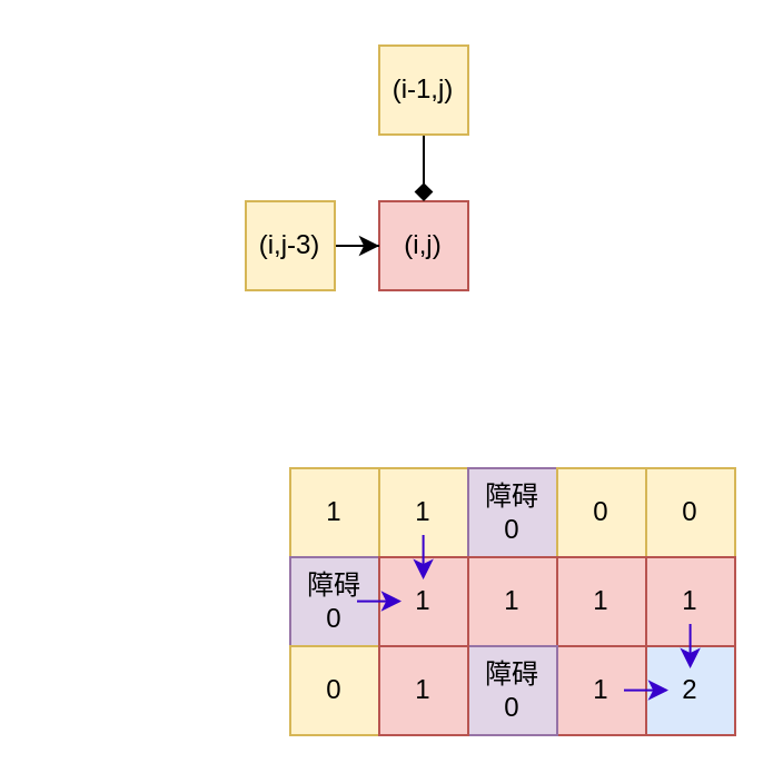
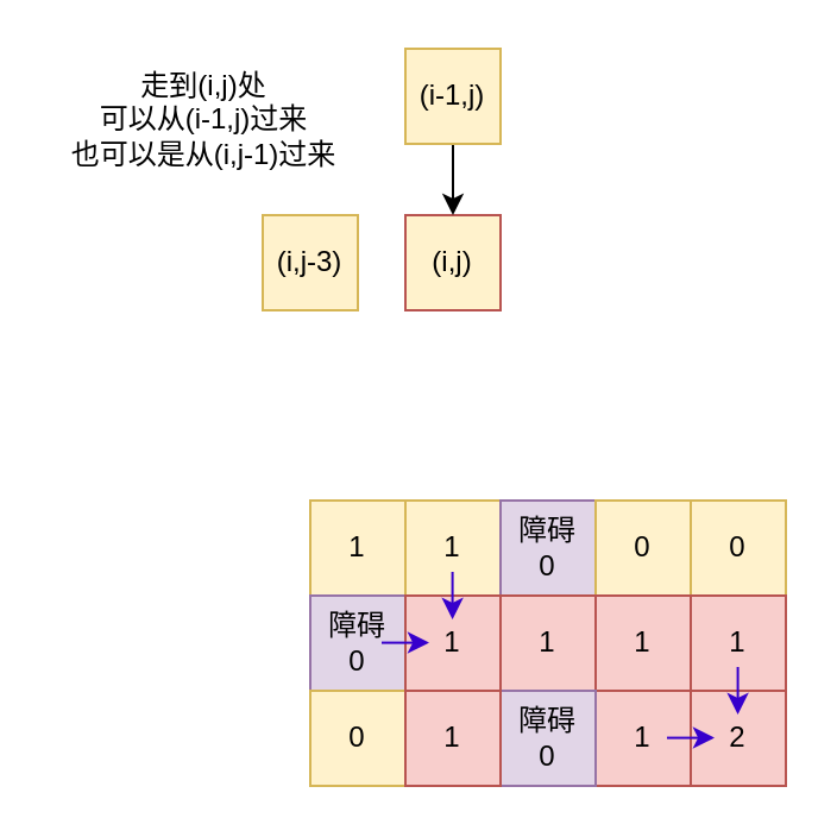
  <mxCell id="0" />
  <mxCell id="1" parent="0" />
- <mxCell id="2" value="(i,j)" style="rounded=0;whiteSpace=wrap;html=1;fillColor=#f8cecc;strokeColor=#b85450;" parent="1" vertex="1"><mxGeometry x="170" y="90" width="40" height="40" as="geometry" /></mxCell>
- <mxCell id="3" style="edgeStyle=orthogonalEdgeStyle;rounded=0;orthogonalLoop=1;jettySize=auto;html=1;entryX=0;entryY=0.5;entryDx=0;entryDy=0;" parent="1" source="4" target="2" edge="1"><mxGeometry relative="1" as="geometry" /></mxCell>
+ <mxCell id="2" value="(i,j)" style="rounded=0;whiteSpace=wrap;html=1;fillColor=#fff2cc;strokeColor=#b85450;" parent="1" vertex="1"><mxGeometry x="170" y="90" width="40" height="40" as="geometry" /></mxCell>
  <mxCell id="4" value="(i,j-3)" style="rounded=0;whiteSpace=wrap;html=1;fillColor=#fff2cc;strokeColor=#d6b656;" parent="1" vertex="1"><mxGeometry x="110" y="90" width="40" height="40" as="geometry" /></mxCell>
- <mxCell id="5" style="edgeStyle=orthogonalEdgeStyle;rounded=0;orthogonalLoop=1;jettySize=auto;html=1;entryX=0.5;entryY=0;entryDx=0;entryDy=0;endArrow=diamond;" parent="1" source="6" target="2" edge="1"><mxGeometry relative="1" as="geometry" /></mxCell>
+ <mxCell id="5" style="edgeStyle=orthogonalEdgeStyle;rounded=0;orthogonalLoop=1;jettySize=auto;html=1;entryX=0.5;entryY=0;entryDx=0;entryDy=0;" parent="1" source="6" target="2" edge="1"><mxGeometry relative="1" as="geometry" /></mxCell>
  <mxCell id="6" value="(i-1,j)" style="rounded=0;whiteSpace=wrap;html=1;fillColor=#fff2cc;strokeColor=#d6b656;" parent="1" vertex="1"><mxGeometry x="170" y="20" width="40" height="40" as="geometry" /></mxCell>
+ <mxCell id="7" value="走到(i,j)处&lt;br&gt;可以从(i-1,j)过来&lt;br&gt;也可以是从(i,j-1)过来" style="text;html=1;resizable=0;autosize=1;align=center;verticalAlign=middle;points=[];fillColor=none;strokeColor=none;rounded=0;" parent="1" vertex="1"><mxGeometry x="20" y="20" width="130" height="60" as="geometry" /></mxCell>
  <mxCell id="8" value="1" style="rounded=0;whiteSpace=wrap;html=1;fillColor=#fff2cc;strokeColor=#d6b656;" vertex="1" parent="1"><mxGeometry x="130" y="210" width="40" height="40" as="geometry" /></mxCell>
  <mxCell id="9" value="" style="edgeStyle=orthogonalEdgeStyle;rounded=0;orthogonalLoop=1;jettySize=auto;html=1;" edge="1" parent="1" source="10" target="23"><mxGeometry relative="1" as="geometry" /></mxCell>
  <mxCell id="10" value="1" style="rounded=0;whiteSpace=wrap;html=1;fillColor=#fff2cc;strokeColor=#d6b656;" vertex="1" parent="1"><mxGeometry x="170" y="210" width="40" height="40" as="geometry" /></mxCell>
  <mxCell id="11" value="障碍&lt;br&gt;0" style="rounded=0;whiteSpace=wrap;html=1;fillColor=#e1d5e7;strokeColor=#9673a6;" vertex="1" parent="1"><mxGeometry x="210" y="210" width="40" height="40" as="geometry" /></mxCell>
  <mxCell id="12" value="0" style="rounded=0;whiteSpace=wrap;html=1;fillColor=#fff2cc;strokeColor=#d6b656;" vertex="1" parent="1"><mxGeometry x="250" y="210" width="40" height="40" as="geometry" /></mxCell>
  <mxCell id="13" value="0" style="rounded=0;whiteSpace=wrap;html=1;fillColor=#fff2cc;strokeColor=#d6b656;" vertex="1" parent="1"><mxGeometry x="290" y="210" width="40" height="40" as="geometry" /></mxCell>
  <mxCell id="14" value="障碍&lt;br&gt;0" style="rounded=0;whiteSpace=wrap;html=1;fillColor=#e1d5e7;strokeColor=#9673a6;" vertex="1" parent="1"><mxGeometry x="130" y="250" width="40" height="40" as="geometry" /></mxCell>
  <mxCell id="15" value="0" style="rounded=0;whiteSpace=wrap;html=1;fillColor=#fff2cc;strokeColor=#d6b656;" vertex="1" parent="1"><mxGeometry x="130" y="290" width="40" height="40" as="geometry" /></mxCell>
  <mxCell id="16" value="1" style="rounded=0;whiteSpace=wrap;html=1;fillColor=#f8cecc;strokeColor=#b85450;" vertex="1" parent="1"><mxGeometry x="170" y="250" width="40" height="40" as="geometry" /></mxCell>
  <mxCell id="17" value="1" style="rounded=0;whiteSpace=wrap;html=1;fillColor=#f8cecc;strokeColor=#b85450;" vertex="1" parent="1"><mxGeometry x="210" y="250" width="40" height="40" as="geometry" /></mxCell>
  <mxCell id="18" value="1" style="rounded=0;whiteSpace=wrap;html=1;fillColor=#f8cecc;strokeColor=#b85450;" vertex="1" parent="1"><mxGeometry x="250" y="250" width="40" height="40" as="geometry" /></mxCell>
  <mxCell id="19" value="1" style="rounded=0;whiteSpace=wrap;html=1;fillColor=#f8cecc;strokeColor=#b85450;" vertex="1" parent="1"><mxGeometry x="290" y="250" width="40" height="40" as="geometry" /></mxCell>
- <mxCell id="20" value="2" style="rounded=0;whiteSpace=wrap;html=1;fillColor=#dae8fc;strokeColor=#b85450;" vertex="1" parent="1"><mxGeometry x="290" y="290" width="40" height="40" as="geometry" /></mxCell>
+ <mxCell id="20" value="2" style="rounded=0;whiteSpace=wrap;html=1;fillColor=#f8cecc;strokeColor=#b85450;" vertex="1" parent="1"><mxGeometry x="290" y="290" width="40" height="40" as="geometry" /></mxCell>
  <mxCell id="21" value="1" style="rounded=0;whiteSpace=wrap;html=1;fillColor=#f8cecc;strokeColor=#b85450;" vertex="1" parent="1"><mxGeometry x="250" y="290" width="40" height="40" as="geometry" /></mxCell>
  <mxCell id="22" value="障碍&lt;br&gt;0" style="rounded=0;whiteSpace=wrap;html=1;fillColor=#e1d5e7;strokeColor=#9673a6;" vertex="1" parent="1"><mxGeometry x="210" y="290" width="40" height="40" as="geometry" /></mxCell>
  <mxCell id="23" value="1" style="rounded=0;whiteSpace=wrap;html=1;fillColor=#f8cecc;strokeColor=#b85450;" vertex="1" parent="1"><mxGeometry x="170" y="290" width="40" height="40" as="geometry" /></mxCell>
  <mxCell id="24" value="" style="endArrow=classic;html=1;rounded=0;fillColor=#6a00ff;strokeColor=#3700CC;" edge="1" parent="1"><mxGeometry width="50" height="50" relative="1" as="geometry"><mxPoint x="189.8" y="240" as="sourcePoint" /><mxPoint x="189.8" y="260" as="targetPoint" /></mxGeometry></mxCell>
  <mxCell id="25" value="" style="endArrow=classic;html=1;rounded=0;fillColor=#6a00ff;strokeColor=#3700CC;" edge="1" parent="1"><mxGeometry width="50" height="50" relative="1" as="geometry"><mxPoint x="160" y="269.8" as="sourcePoint" /><mxPoint x="180" y="269.8" as="targetPoint" /></mxGeometry></mxCell>
  <mxCell id="26" value="" style="endArrow=classic;html=1;rounded=0;fillColor=#6a00ff;strokeColor=#3700CC;" edge="1" parent="1"><mxGeometry width="50" height="50" relative="1" as="geometry"><mxPoint x="280" y="309.8" as="sourcePoint" /><mxPoint x="300" y="309.8" as="targetPoint" /></mxGeometry></mxCell>
  <mxCell id="27" value="" style="endArrow=classic;html=1;rounded=0;fillColor=#6a00ff;strokeColor=#3700CC;" edge="1" parent="1"><mxGeometry width="50" height="50" relative="1" as="geometry"><mxPoint x="309.8" y="280" as="sourcePoint" /><mxPoint x="309.8" y="300" as="targetPoint" /></mxGeometry></mxCell>
